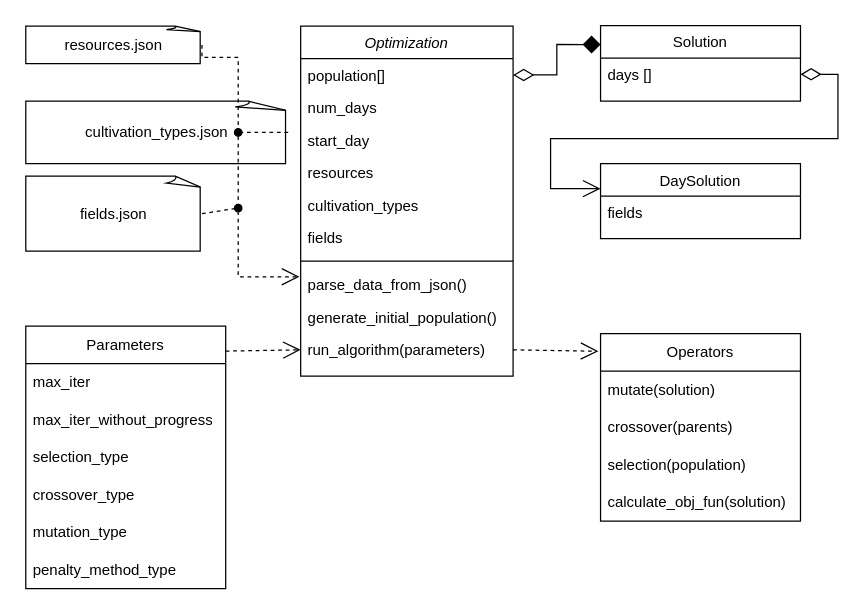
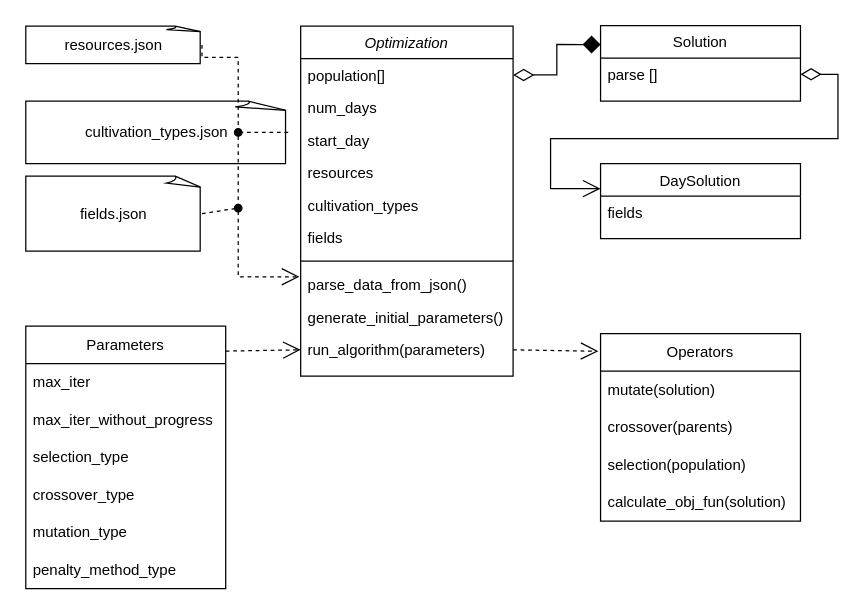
  <mxCell id="0" />
  <mxCell id="1" parent="0" />
  <mxCell id="2" value="Optimization" style="swimlane;fontStyle=2;align=center;verticalAlign=top;childLayout=stackLayout;horizontal=1;startSize=26;horizontalStack=0;resizeParent=1;resizeLast=0;collapsible=1;marginBottom=0;rounded=0;shadow=0;strokeWidth=1;" parent="1" vertex="1"><mxGeometry x="240" y="20.5" width="170" height="280" as="geometry"><mxRectangle x="230" y="140" width="160" height="26" as="alternateBounds" /></mxGeometry></mxCell>
  <mxCell id="3" value="population[]" style="text;align=left;verticalAlign=top;spacingLeft=4;spacingRight=4;overflow=hidden;rotatable=0;points=[[0,0.5],[1,0.5]];portConstraint=eastwest;" vertex="1" parent="2"><mxGeometry y="26" width="170" height="26" as="geometry" /></mxCell>
  <mxCell id="4" value="num_days" style="text;align=left;verticalAlign=top;spacingLeft=4;spacingRight=4;overflow=hidden;rotatable=0;points=[[0,0.5],[1,0.5]];portConstraint=eastwest;" parent="2" vertex="1"><mxGeometry y="52" width="170" height="26" as="geometry" /></mxCell>
  <mxCell id="5" value="start_day" style="text;align=left;verticalAlign=top;spacingLeft=4;spacingRight=4;overflow=hidden;rotatable=0;points=[[0,0.5],[1,0.5]];portConstraint=eastwest;rounded=0;shadow=0;html=0;" parent="2" vertex="1"><mxGeometry y="78" width="170" height="26" as="geometry" /></mxCell>
  <mxCell id="6" value="resources" style="text;align=left;verticalAlign=top;spacingLeft=4;spacingRight=4;overflow=hidden;rotatable=0;points=[[0,0.5],[1,0.5]];portConstraint=eastwest;rounded=0;shadow=0;html=0;" vertex="1" parent="2"><mxGeometry y="104" width="170" height="26" as="geometry" /></mxCell>
  <mxCell id="7" value="cultivation_types" style="text;align=left;verticalAlign=top;spacingLeft=4;spacingRight=4;overflow=hidden;rotatable=0;points=[[0,0.5],[1,0.5]];portConstraint=eastwest;rounded=0;shadow=0;html=0;" vertex="1" parent="2"><mxGeometry y="130" width="170" height="26" as="geometry" /></mxCell>
  <mxCell id="8" value="fields" style="text;align=left;verticalAlign=top;spacingLeft=4;spacingRight=4;overflow=hidden;rotatable=0;points=[[0,0.5],[1,0.5]];portConstraint=eastwest;rounded=0;shadow=0;html=0;" vertex="1" parent="2"><mxGeometry y="156" width="170" height="26" as="geometry" /></mxCell>
  <mxCell id="9" value="" style="line;html=1;strokeWidth=1;align=left;verticalAlign=middle;spacingTop=-1;spacingLeft=3;spacingRight=3;rotatable=0;labelPosition=right;points=[];portConstraint=eastwest;" parent="2" vertex="1"><mxGeometry y="182" width="170" height="12" as="geometry" /></mxCell>
  <mxCell id="10" value="parse_data_from_json()" style="text;align=left;verticalAlign=top;spacingLeft=4;spacingRight=4;overflow=hidden;rotatable=0;points=[[0,0.5],[1,0.5]];portConstraint=eastwest;" vertex="1" parent="2"><mxGeometry y="194" width="170" height="26" as="geometry" /></mxCell>
- <mxCell id="11" value="generate_initial_population()" style="text;align=left;verticalAlign=top;spacingLeft=4;spacingRight=4;overflow=hidden;rotatable=0;points=[[0,0.5],[1,0.5]];portConstraint=eastwest;" vertex="1" parent="2"><mxGeometry y="220" width="170" height="26" as="geometry" /></mxCell>
+ <mxCell id="11" value="generate_initial_parameters()" style="text;align=left;verticalAlign=top;spacingLeft=4;spacingRight=4;overflow=hidden;rotatable=0;points=[[0,0.5],[1,0.5]];portConstraint=eastwest;" vertex="1" parent="2"><mxGeometry y="220" width="170" height="26" as="geometry" /></mxCell>
  <mxCell id="12" value="run_algorithm(parameters)" style="text;align=left;verticalAlign=top;spacingLeft=4;spacingRight=4;overflow=hidden;rotatable=0;points=[[0,0.5],[1,0.5]];portConstraint=eastwest;" vertex="1" parent="2"><mxGeometry y="246" width="170" height="26" as="geometry" /></mxCell>
  <mxCell id="13" value="Solution" style="swimlane;fontStyle=0;align=center;verticalAlign=top;childLayout=stackLayout;horizontal=1;startSize=26;horizontalStack=0;resizeParent=1;resizeLast=0;collapsible=1;marginBottom=0;rounded=0;shadow=0;strokeWidth=1;" parent="1" vertex="1"><mxGeometry x="480" y="20" width="160" height="60.5" as="geometry"><mxRectangle x="340" y="380" width="170" height="26" as="alternateBounds" /></mxGeometry></mxCell>
- <mxCell id="14" value="days []" style="text;align=left;verticalAlign=top;spacingLeft=4;spacingRight=4;overflow=hidden;rotatable=0;points=[[0,0.5],[1,0.5]];portConstraint=eastwest;" parent="13" vertex="1"><mxGeometry y="26" width="160" height="26" as="geometry" /></mxCell>
+ <mxCell id="14" value="parse []" style="text;align=left;verticalAlign=top;spacingLeft=4;spacingRight=4;overflow=hidden;rotatable=0;points=[[0,0.5],[1,0.5]];portConstraint=eastwest;" parent="13" vertex="1"><mxGeometry y="26" width="160" height="26" as="geometry" /></mxCell>
  <mxCell id="15" value="DaySolution" style="swimlane;fontStyle=0;align=center;verticalAlign=top;childLayout=stackLayout;horizontal=1;startSize=26;horizontalStack=0;resizeParent=1;resizeLast=0;collapsible=1;marginBottom=0;rounded=0;shadow=0;strokeWidth=1;" vertex="1" parent="1"><mxGeometry x="480" y="130.5" width="160" height="60" as="geometry"><mxRectangle x="340" y="380" width="170" height="26" as="alternateBounds" /></mxGeometry></mxCell>
  <mxCell id="16" value="fields" style="text;align=left;verticalAlign=top;spacingLeft=4;spacingRight=4;overflow=hidden;rotatable=0;points=[[0,0.5],[1,0.5]];portConstraint=eastwest;" vertex="1" parent="15"><mxGeometry y="26" width="160" height="26" as="geometry" /></mxCell>
  <mxCell id="17" value="Parameters" style="swimlane;fontStyle=0;childLayout=stackLayout;horizontal=1;startSize=30;horizontalStack=0;resizeParent=1;resizeParentMax=0;resizeLast=0;collapsible=1;marginBottom=0;whiteSpace=wrap;html=1;" vertex="1" parent="1"><mxGeometry x="20" y="260.5" width="160" height="210" as="geometry" /></mxCell>
  <mxCell id="18" value="max_iter" style="text;strokeColor=none;fillColor=none;align=left;verticalAlign=middle;spacingLeft=4;spacingRight=4;overflow=hidden;points=[[0,0.5],[1,0.5]];portConstraint=eastwest;rotatable=0;whiteSpace=wrap;html=1;" vertex="1" parent="17"><mxGeometry y="30" width="160" height="30" as="geometry" /></mxCell>
  <mxCell id="19" value="max_iter_without_progress" style="text;strokeColor=none;fillColor=none;align=left;verticalAlign=middle;spacingLeft=4;spacingRight=4;overflow=hidden;points=[[0,0.5],[1,0.5]];portConstraint=eastwest;rotatable=0;whiteSpace=wrap;html=1;" vertex="1" parent="17"><mxGeometry y="60" width="160" height="30" as="geometry" /></mxCell>
  <mxCell id="20" value="selection_type" style="text;strokeColor=none;fillColor=none;align=left;verticalAlign=middle;spacingLeft=4;spacingRight=4;overflow=hidden;points=[[0,0.5],[1,0.5]];portConstraint=eastwest;rotatable=0;whiteSpace=wrap;html=1;" vertex="1" parent="17"><mxGeometry y="90" width="160" height="30" as="geometry" /></mxCell>
  <mxCell id="21" value="crossover_type" style="text;strokeColor=none;fillColor=none;align=left;verticalAlign=middle;spacingLeft=4;spacingRight=4;overflow=hidden;points=[[0,0.5],[1,0.5]];portConstraint=eastwest;rotatable=0;whiteSpace=wrap;html=1;" vertex="1" parent="17"><mxGeometry y="120" width="160" height="30" as="geometry" /></mxCell>
  <mxCell id="22" value="mutation_type" style="text;strokeColor=none;fillColor=none;align=left;verticalAlign=middle;spacingLeft=4;spacingRight=4;overflow=hidden;points=[[0,0.5],[1,0.5]];portConstraint=eastwest;rotatable=0;whiteSpace=wrap;html=1;" vertex="1" parent="17"><mxGeometry y="150" width="160" height="30" as="geometry" /></mxCell>
  <mxCell id="23" value="penalty_method_type" style="text;strokeColor=none;fillColor=none;align=left;verticalAlign=middle;spacingLeft=4;spacingRight=4;overflow=hidden;points=[[0,0.5],[1,0.5]];portConstraint=eastwest;rotatable=0;whiteSpace=wrap;html=1;" vertex="1" parent="17"><mxGeometry y="180" width="160" height="30" as="geometry" /></mxCell>
  <mxCell id="24" value="" style="endArrow=diamond;html=1;endSize=12;startArrow=diamondThin;startSize=14;startFill=0;edgeStyle=orthogonalEdgeStyle;align=left;verticalAlign=bottom;rounded=0;entryX=0;entryY=0.25;entryDx=0;entryDy=0;" edge="1" parent="1" source="3" target="13"><mxGeometry x="-1" y="3" relative="1" as="geometry"><mxPoint x="430" y="190.5" as="sourcePoint" /><mxPoint x="550" y="124.5" as="targetPoint" /></mxGeometry></mxCell>
  <mxCell id="25" value="" style="endArrow=open;html=1;endSize=12;startArrow=diamondThin;startSize=14;startFill=0;edgeStyle=orthogonalEdgeStyle;align=left;verticalAlign=bottom;rounded=0;exitX=1;exitY=0.5;exitDx=0;exitDy=0;" edge="1" parent="1" source="14"><mxGeometry x="-1" y="3" relative="1" as="geometry"><mxPoint x="600" y="-9.5" as="sourcePoint" /><mxPoint x="480" y="150.5" as="targetPoint" /><Array as="points"><mxPoint x="670" y="59.5" /><mxPoint x="670" y="110.5" /><mxPoint x="440" y="110.5" /><mxPoint x="440" y="150.5" /><mxPoint x="480" y="150.5" /></Array></mxGeometry></mxCell>
  <mxCell id="26" value="Operators" style="swimlane;fontStyle=0;childLayout=stackLayout;horizontal=1;startSize=30;horizontalStack=0;resizeParent=1;resizeParentMax=0;resizeLast=0;collapsible=1;marginBottom=0;whiteSpace=wrap;html=1;" vertex="1" parent="1"><mxGeometry x="480" y="266.5" width="160" height="150" as="geometry"><mxRectangle x="450" y="366" width="90" height="30" as="alternateBounds" /></mxGeometry></mxCell>
  <mxCell id="27" value="mutate(solution)" style="text;strokeColor=none;fillColor=none;align=left;verticalAlign=middle;spacingLeft=4;spacingRight=4;overflow=hidden;points=[[0,0.5],[1,0.5]];portConstraint=eastwest;rotatable=0;whiteSpace=wrap;html=1;" vertex="1" parent="26"><mxGeometry y="30" width="160" height="30" as="geometry" /></mxCell>
  <mxCell id="28" value="crossover(parents)" style="text;strokeColor=none;fillColor=none;align=left;verticalAlign=middle;spacingLeft=4;spacingRight=4;overflow=hidden;points=[[0,0.5],[1,0.5]];portConstraint=eastwest;rotatable=0;whiteSpace=wrap;html=1;" vertex="1" parent="26"><mxGeometry y="60" width="160" height="30" as="geometry" /></mxCell>
  <mxCell id="29" value="selection(population)" style="text;strokeColor=none;fillColor=none;align=left;verticalAlign=middle;spacingLeft=4;spacingRight=4;overflow=hidden;points=[[0,0.5],[1,0.5]];portConstraint=eastwest;rotatable=0;whiteSpace=wrap;html=1;" vertex="1" parent="26"><mxGeometry y="90" width="160" height="30" as="geometry" /></mxCell>
  <mxCell id="30" value="calculate_obj_fun(solution)" style="text;strokeColor=none;fillColor=none;align=left;verticalAlign=middle;spacingLeft=4;spacingRight=4;overflow=hidden;points=[[0,0.5],[1,0.5]];portConstraint=eastwest;rotatable=0;whiteSpace=wrap;html=1;" vertex="1" parent="26"><mxGeometry y="120" width="160" height="30" as="geometry" /></mxCell>
  <mxCell id="31" value="" style="endArrow=open;endSize=12;dashed=1;html=1;rounded=0;entryX=-0.011;entryY=0.094;entryDx=0;entryDy=0;entryPerimeter=0;orthogonal=1;exitX=1;exitY=0.5;exitDx=0;exitDy=0;" edge="1" parent="1" source="12" target="26"><mxGeometry width="160" relative="1" as="geometry"><mxPoint x="400" y="370.5" as="sourcePoint" /><mxPoint x="570" y="240.5" as="targetPoint" /></mxGeometry></mxCell>
  <mxCell id="32" value="&lt;span style=&quot;text-align: left;&quot;&gt;cultivation_types.json&lt;/span&gt;" style="whiteSpace=wrap;html=1;shape=mxgraph.basic.document;strokeColor=#000000;" vertex="1" parent="1"><mxGeometry x="20" y="80.5" width="210" height="50" as="geometry" /></mxCell>
  <mxCell id="33" value="resources.json" style="whiteSpace=wrap;html=1;shape=mxgraph.basic.document;strokeColor=#000000;" vertex="1" parent="1"><mxGeometry x="20" y="20.5" width="141" height="30" as="geometry" /></mxCell>
  <mxCell id="34" value="fields.json" style="whiteSpace=wrap;html=1;shape=mxgraph.basic.document;strokeColor=#000000;" vertex="1" parent="1"><mxGeometry x="20" y="140.5" width="141" height="60" as="geometry" /></mxCell>
  <mxCell id="35" value="" style="endArrow=open;html=1;endSize=12;startArrow=none;startSize=14;startFill=0;edgeStyle=orthogonalEdgeStyle;align=left;verticalAlign=bottom;rounded=0;jumpStyle=sharp;dashed=1;entryX=-0.006;entryY=0.25;entryDx=0;entryDy=0;entryPerimeter=0;exitX=1;exitY=0.5;exitDx=0;exitDy=0;exitPerimeter=0;" edge="1" parent="1" source="33" target="10"><mxGeometry x="-1" y="3" relative="1" as="geometry"><mxPoint x="50" y="-79.5" as="sourcePoint" /><mxPoint x="200" y="-39.5" as="targetPoint" /><Array as="points"><mxPoint x="190" y="45.5" /><mxPoint x="190" y="221.5" /></Array></mxGeometry></mxCell>
  <mxCell id="36" value="" style="endArrow=oval;dashed=1;endFill=1;endSize=6;html=1;rounded=0;jumpStyle=sharp;exitX=1;exitY=0.5;exitDx=0;exitDy=0;exitPerimeter=0;" edge="1" parent="1" source="32"><mxGeometry width="160" relative="1" as="geometry"><mxPoint x="30" y="-69.5" as="sourcePoint" /><mxPoint x="190" y="105.5" as="targetPoint" /></mxGeometry></mxCell>
  <mxCell id="37" value="" style="endArrow=oval;dashed=1;endFill=1;endSize=6;html=1;rounded=0;jumpStyle=sharp;exitX=1;exitY=0.5;exitDx=0;exitDy=0;exitPerimeter=0;startSize=6;" edge="1" parent="1" source="34"><mxGeometry width="160" relative="1" as="geometry"><mxPoint x="140" y="170" as="sourcePoint" /><mxPoint x="190" y="166" as="targetPoint" /></mxGeometry></mxCell>
  <mxCell id="38" value="" style="endArrow=open;endFill=1;endSize=12;html=1;rounded=0;dashed=1;strokeWidth=1;jumpStyle=sharp;entryX=0;entryY=0.5;entryDx=0;entryDy=0;" edge="1" parent="1" target="12"><mxGeometry width="160" relative="1" as="geometry"><mxPoint x="180" y="280.5" as="sourcePoint" /><mxPoint x="350" y="330.5" as="targetPoint" /></mxGeometry></mxCell>
